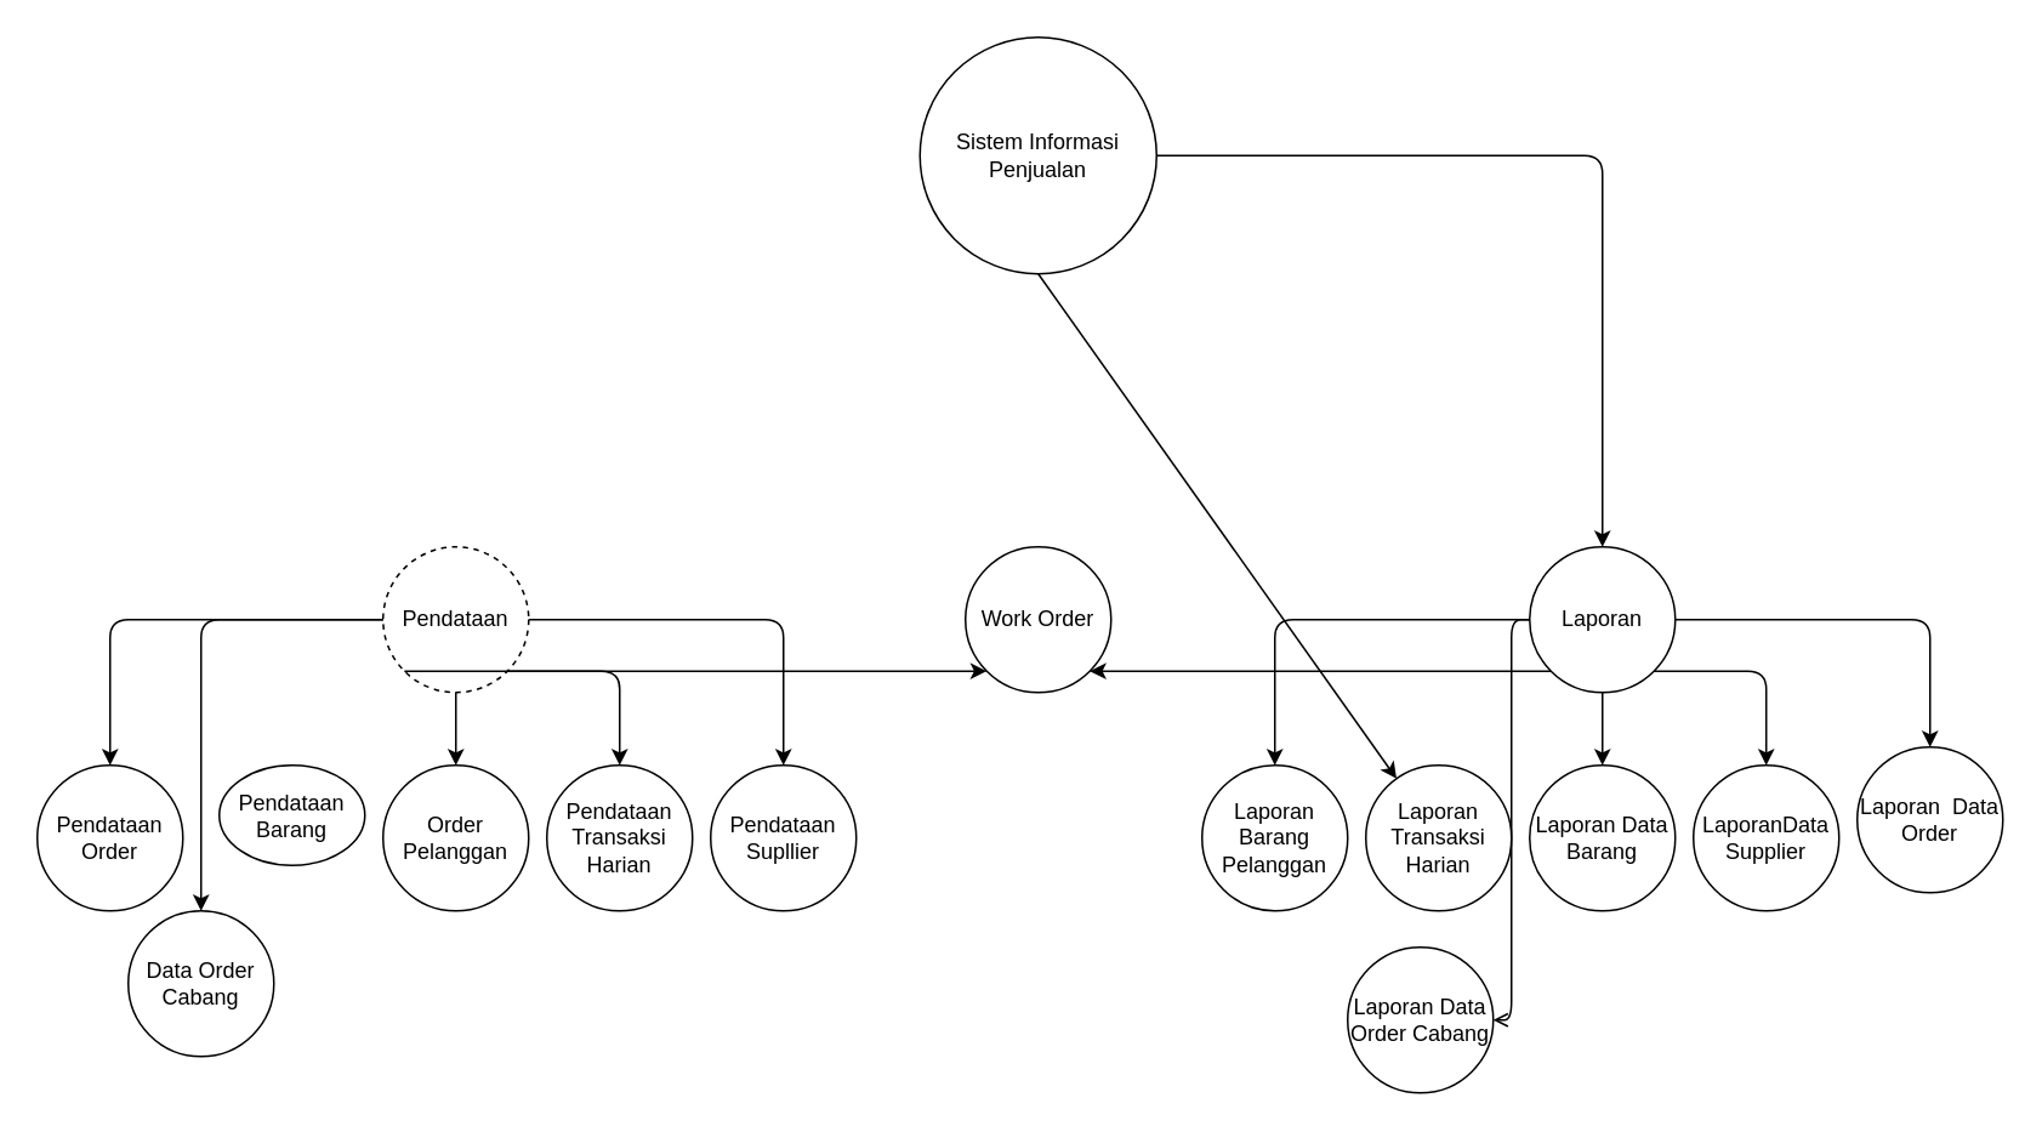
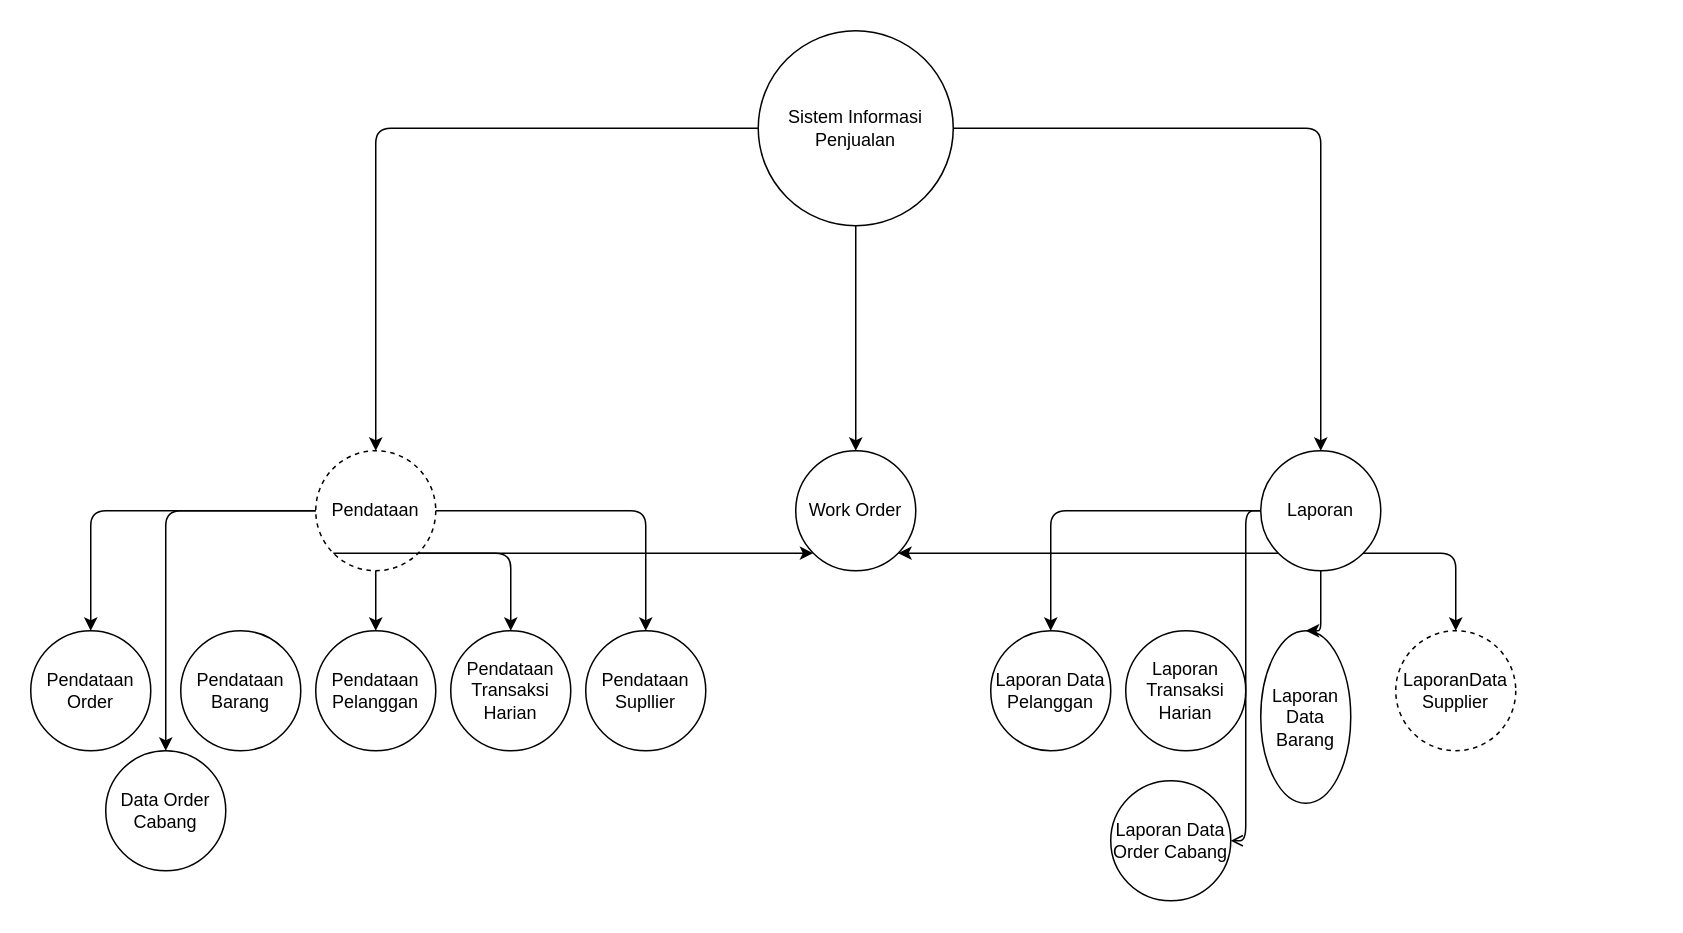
  <mxCell id="0" />
  <mxCell id="1" parent="0" />
  <mxCell id="2" value="Sistem Informasi Penjualan" style="ellipse;whiteSpace=wrap;html=1;aspect=fixed;" vertex="1" parent="1"><mxGeometry x="505" y="20" width="130" height="130" as="geometry" /></mxCell>
  <mxCell id="3" value="Pendataan" style="ellipse;whiteSpace=wrap;html=1;aspect=fixed;dashed=1;" vertex="1" parent="1"><mxGeometry x="210" y="300" width="80" height="80" as="geometry" /></mxCell>
  <mxCell id="4" value="Work Order" style="ellipse;whiteSpace=wrap;html=1;aspect=fixed;" vertex="1" parent="1"><mxGeometry x="530" y="300" width="80" height="80" as="geometry" /></mxCell>
  <mxCell id="5" value="Laporan" style="ellipse;whiteSpace=wrap;html=1;aspect=fixed;" vertex="1" parent="1"><mxGeometry x="840" y="300" width="80" height="80" as="geometry" /></mxCell>
- <mxCell id="7" value="" style="endArrow=classic;html=1;exitX=0.5;exitY=1;exitDx=0;exitDy=0;" edge="1" parent="1" source="2" target="16"><mxGeometry width="50" height="50" relative="1" as="geometry"><mxPoint x="520" y="290" as="sourcePoint" /><mxPoint x="570" y="240" as="targetPoint" /></mxGeometry></mxCell>
+ <mxCell id="6" value="" style="edgeStyle=segmentEdgeStyle;endArrow=classic;html=1;exitX=0;exitY=0.5;exitDx=0;exitDy=0;entryX=0.5;entryY=0;entryDx=0;entryDy=0;" edge="1" parent="1" source="2" target="3"><mxGeometry width="50" height="50" relative="1" as="geometry"><mxPoint x="410" y="170" as="sourcePoint" /><mxPoint x="460" y="120" as="targetPoint" /></mxGeometry></mxCell>
+ <mxCell id="7" value="" style="endArrow=classic;html=1;exitX=0.5;exitY=1;exitDx=0;exitDy=0;entryX=0.5;entryY=0;entryDx=0;entryDy=0;" edge="1" parent="1" source="2" target="4"><mxGeometry width="50" height="50" relative="1" as="geometry"><mxPoint x="520" y="290" as="sourcePoint" /><mxPoint x="570" y="240" as="targetPoint" /></mxGeometry></mxCell>
  <mxCell id="8" value="" style="edgeStyle=segmentEdgeStyle;endArrow=classic;html=1;exitX=1;exitY=0.5;exitDx=0;exitDy=0;entryX=0.5;entryY=0;entryDx=0;entryDy=0;" edge="1" parent="1" source="2" target="5"><mxGeometry width="50" height="50" relative="1" as="geometry"><mxPoint x="630" y="190" as="sourcePoint" /><mxPoint x="680" y="140" as="targetPoint" /></mxGeometry></mxCell>
- <mxCell id="9" value="Pendataan&lt;br&gt;Barang" style="ellipse;whiteSpace=wrap;html=1;aspect=fixed;" vertex="1" parent="1"><mxGeometry x="120" y="420" width="80" height="55" as="geometry" /></mxCell>
- <mxCell id="10" value="Order Pelanggan" style="ellipse;whiteSpace=wrap;html=1;aspect=fixed;" vertex="1" parent="1"><mxGeometry x="210" y="420" width="80" height="80" as="geometry" /></mxCell>
+ <mxCell id="9" value="Pendataan&lt;br&gt;Barang" style="ellipse;whiteSpace=wrap;html=1;aspect=fixed;" vertex="1" parent="1"><mxGeometry x="120" y="420" width="80" height="80" as="geometry" /></mxCell>
+ <mxCell id="10" value="Pendataan Pelanggan" style="ellipse;whiteSpace=wrap;html=1;aspect=fixed;" vertex="1" parent="1"><mxGeometry x="210" y="420" width="80" height="80" as="geometry" /></mxCell>
  <mxCell id="11" value="Pendataan&lt;br&gt;Supllier" style="ellipse;whiteSpace=wrap;html=1;aspect=fixed;" vertex="1" parent="1"><mxGeometry x="390" y="420" width="80" height="80" as="geometry" /></mxCell>
  <mxCell id="12" value="" style="endArrow=classic;html=1;exitX=0.5;exitY=1;exitDx=0;exitDy=0;entryX=0.5;entryY=0;entryDx=0;entryDy=0;" edge="1" parent="1" source="3" target="10"><mxGeometry width="50" height="50" relative="1" as="geometry"><mxPoint x="480" y="360" as="sourcePoint" /><mxPoint x="530" y="310" as="targetPoint" /></mxGeometry></mxCell>
  <mxCell id="13" value="" style="edgeStyle=segmentEdgeStyle;endArrow=classic;html=1;exitX=0;exitY=1;exitDx=0;exitDy=0;" edge="1" parent="1" source="3" target="4"><mxGeometry width="50" height="50" relative="1" as="geometry"><mxPoint x="140" y="380" as="sourcePoint" /><mxPoint x="190" y="330" as="targetPoint" /></mxGeometry></mxCell>
  <mxCell id="14" value="" style="edgeStyle=segmentEdgeStyle;endArrow=classic;html=1;exitX=1;exitY=0.5;exitDx=0;exitDy=0;entryX=0.5;entryY=0;entryDx=0;entryDy=0;" edge="1" parent="1" source="3" target="11"><mxGeometry width="50" height="50" relative="1" as="geometry"><mxPoint x="230" y="350" as="sourcePoint" /><mxPoint x="170" y="430" as="targetPoint" /></mxGeometry></mxCell>
- <mxCell id="15" value="Laporan Barang Pelanggan" style="ellipse;whiteSpace=wrap;html=1;aspect=fixed;" vertex="1" parent="1"><mxGeometry x="660" y="420" width="80" height="80" as="geometry" /></mxCell>
+ <mxCell id="15" value="Laporan Data Pelanggan" style="ellipse;whiteSpace=wrap;html=1;aspect=fixed;" vertex="1" parent="1"><mxGeometry x="660" y="420" width="80" height="80" as="geometry" /></mxCell>
  <mxCell id="16" value="Laporan Transaksi Harian" style="ellipse;whiteSpace=wrap;html=1;aspect=fixed;" vertex="1" parent="1"><mxGeometry x="750" y="420" width="80" height="80" as="geometry" /></mxCell>
  <mxCell id="17" value="Pendataan Order" style="ellipse;whiteSpace=wrap;html=1;aspect=fixed;" vertex="1" parent="1"><mxGeometry x="20" y="420" width="80" height="80" as="geometry" /></mxCell>
  <mxCell id="18" value="" style="edgeStyle=segmentEdgeStyle;endArrow=classic;html=1;exitX=0;exitY=0.5;exitDx=0;exitDy=0;entryX=0.5;entryY=0;entryDx=0;entryDy=0;" edge="1" parent="1" source="3" target="17"><mxGeometry width="50" height="50" relative="1" as="geometry"><mxPoint x="80" y="390" as="sourcePoint" /><mxPoint x="130" y="340" as="targetPoint" /></mxGeometry></mxCell>
  <mxCell id="19" value="Pendataan Transaksi Harian" style="ellipse;whiteSpace=wrap;html=1;aspect=fixed;" vertex="1" parent="1"><mxGeometry x="300" y="420" width="80" height="80" as="geometry" /></mxCell>
  <mxCell id="20" value="" style="edgeStyle=segmentEdgeStyle;endArrow=classic;html=1;exitX=1;exitY=1;exitDx=0;exitDy=0;entryX=0.5;entryY=0;entryDx=0;entryDy=0;" edge="1" parent="1" source="3" target="19"><mxGeometry width="50" height="50" relative="1" as="geometry"><mxPoint x="320" y="410" as="sourcePoint" /><mxPoint x="370" y="360" as="targetPoint" /></mxGeometry></mxCell>
  <mxCell id="21" value="" style="edgeStyle=segmentEdgeStyle;endArrow=classic;html=1;exitX=0;exitY=0.5;exitDx=0;exitDy=0;entryX=0.5;entryY=0;entryDx=0;entryDy=0;" edge="1" parent="1" source="5" target="15"><mxGeometry width="50" height="50" relative="1" as="geometry"><mxPoint x="720" y="400" as="sourcePoint" /><mxPoint x="760" y="420" as="targetPoint" /></mxGeometry></mxCell>
  <mxCell id="22" value="" style="edgeStyle=segmentEdgeStyle;endArrow=classic;html=1;exitX=0;exitY=1;exitDx=0;exitDy=0;" edge="1" parent="1" source="5" target="4"><mxGeometry width="50" height="50" relative="1" as="geometry"><mxPoint x="890" y="430" as="sourcePoint" /><mxPoint x="940" y="380" as="targetPoint" /></mxGeometry></mxCell>
- <mxCell id="23" value="Laporan Data Barang" style="ellipse;whiteSpace=wrap;html=1;aspect=fixed;" vertex="1" parent="1"><mxGeometry x="840" y="420" width="80" height="80" as="geometry" /></mxCell>
+ <mxCell id="23" value="Laporan Data Barang" style="ellipse;whiteSpace=wrap;html=1;aspect=fixed;" vertex="1" parent="1"><mxGeometry x="840" y="420" width="60" height="115" as="geometry" /></mxCell>
  <mxCell id="24" value="" style="edgeStyle=segmentEdgeStyle;endArrow=classic;html=1;exitX=0.5;exitY=1;exitDx=0;exitDy=0;entryX=0.5;entryY=0;entryDx=0;entryDy=0;" edge="1" parent="1" source="5" target="23"><mxGeometry width="50" height="50" relative="1" as="geometry"><mxPoint x="1010" y="430" as="sourcePoint" /><mxPoint x="1060" y="380" as="targetPoint" /><Array as="points"><mxPoint x="880" y="400" /><mxPoint x="880" y="400" /></Array></mxGeometry></mxCell>
- <mxCell id="25" value="LaporanData Supplier" style="ellipse;whiteSpace=wrap;html=1;aspect=fixed;" vertex="1" parent="1"><mxGeometry x="930" y="420" width="80" height="80" as="geometry" /></mxCell>
+ <mxCell id="25" value="LaporanData Supplier" style="ellipse;whiteSpace=wrap;html=1;aspect=fixed;dashed=1;" vertex="1" parent="1"><mxGeometry x="930" y="420" width="80" height="80" as="geometry" /></mxCell>
  <mxCell id="26" value="" style="edgeStyle=segmentEdgeStyle;endArrow=classic;html=1;exitX=1;exitY=1;exitDx=0;exitDy=0;entryX=0.5;entryY=0;entryDx=0;entryDy=0;" edge="1" parent="1" source="5" target="25"><mxGeometry width="50" height="50" relative="1" as="geometry"><mxPoint x="990" y="380" as="sourcePoint" /><mxPoint x="1040" y="330" as="targetPoint" /></mxGeometry></mxCell>
- <mxCell id="27" value="Laporan&amp;nbsp; Data Order" style="ellipse;whiteSpace=wrap;html=1;aspect=fixed;" vertex="1" parent="1"><mxGeometry x="1020" y="410" width="80" height="80" as="geometry" /></mxCell>
- <mxCell id="28" value="" style="edgeStyle=segmentEdgeStyle;endArrow=classic;html=1;exitX=1;exitY=0.5;exitDx=0;exitDy=0;entryX=0.5;entryY=0;entryDx=0;entryDy=0;" edge="1" parent="1" source="5" target="27"><mxGeometry width="50" height="50" relative="1" as="geometry"><mxPoint x="970" y="360" as="sourcePoint" /><mxPoint x="1020" y="310" as="targetPoint" /></mxGeometry></mxCell>
  <mxCell id="29" value="Data Order Cabang" style="ellipse;whiteSpace=wrap;html=1;aspect=fixed;" vertex="1" parent="1"><mxGeometry x="70" y="500" width="80" height="80" as="geometry" /></mxCell>
  <mxCell id="30" value="" style="edgeStyle=segmentEdgeStyle;endArrow=classic;html=1;exitX=0;exitY=0.5;exitDx=0;exitDy=0;entryX=0.5;entryY=0;entryDx=0;entryDy=0;" edge="1" parent="1" source="3" target="29"><mxGeometry width="50" height="50" relative="1" as="geometry"><mxPoint x="160" y="560" as="sourcePoint" /><mxPoint x="210" y="510" as="targetPoint" /><Array as="points"><mxPoint x="110" y="340" /></Array></mxGeometry></mxCell>
  <mxCell id="31" value="Laporan Data Order Cabang" style="ellipse;whiteSpace=wrap;html=1;aspect=fixed;" vertex="1" parent="1"><mxGeometry x="740" y="520" width="80" height="80" as="geometry" /></mxCell>
  <mxCell id="32" value="" style="edgeStyle=elbowEdgeStyle;elbow=horizontal;endArrow=open;html=1;exitX=0;exitY=0.5;exitDx=0;exitDy=0;entryX=1;entryY=0.5;entryDx=0;entryDy=0;" edge="1" parent="1" source="5" target="31"><mxGeometry width="50" height="50" relative="1" as="geometry"><mxPoint x="610" y="600" as="sourcePoint" /><mxPoint x="660" y="550" as="targetPoint" /></mxGeometry></mxCell>
